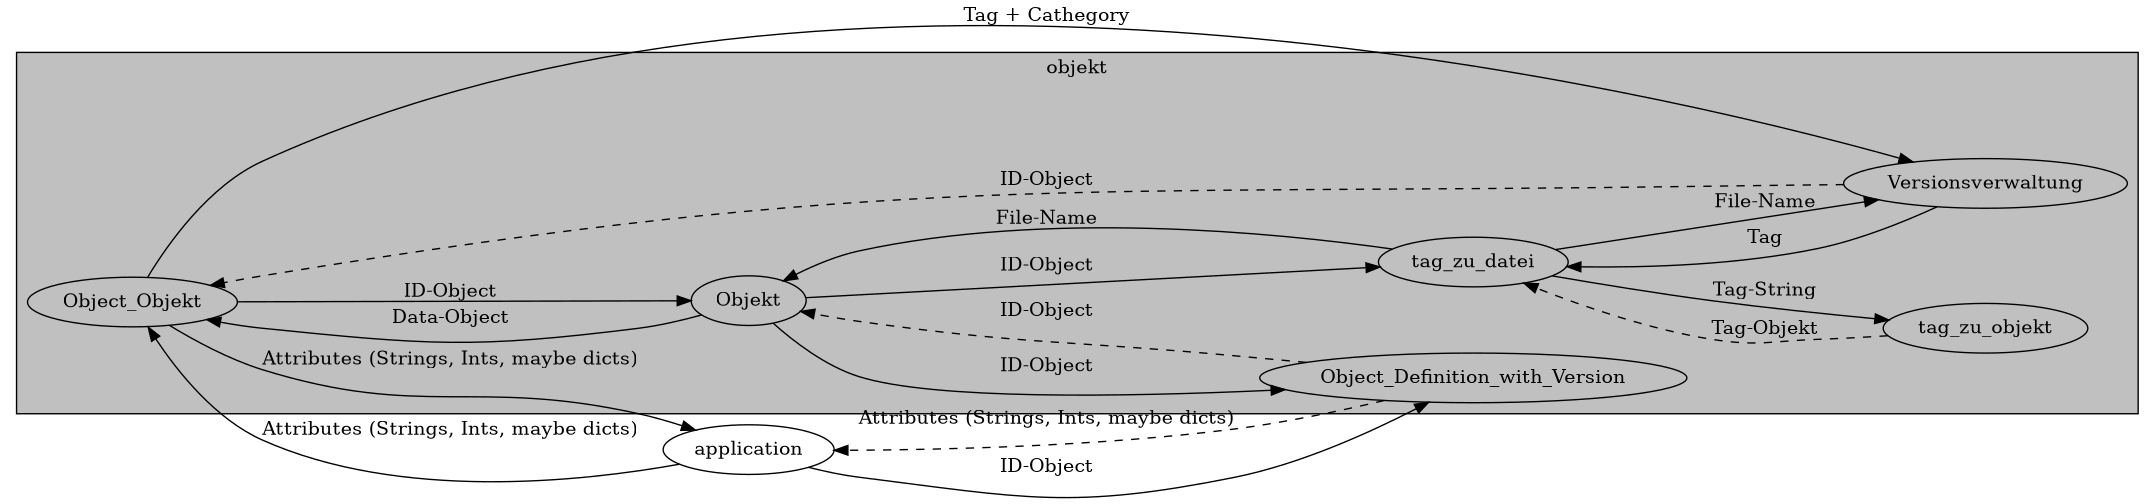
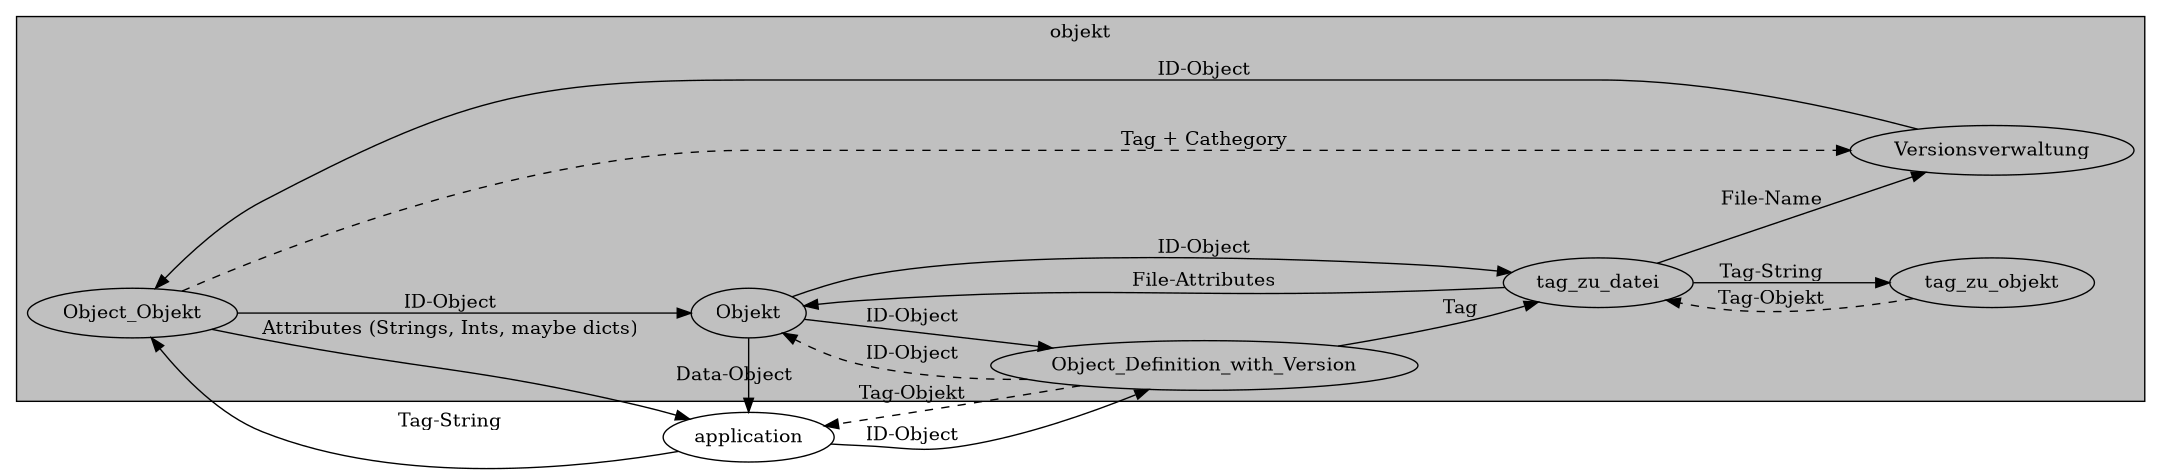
  digraph {
    rankdir=LR
    edge [style=solid]
    n1 [label=Object_Objekt]
    Objekt
    Versionsverwaltung
    Object_Definition_with_Version
    tag_zu_datei
    tag_zu_objekt
    application
    subgraph cluster_1 {
      bgcolor=Grey
      label=objekt
      n1
      Objekt
      Versionsverwaltung
      Object_Definition_with_Version
      tag_zu_datei
      tag_zu_objekt
    }
    n1 -> Objekt [label="ID-Object"]
-   n1 -> Versionsverwaltung [label="Tag + Cathegory"]
+   n1 -> Versionsverwaltung [label="Tag + Cathegory" style=dashed]
    n1 -> application [label="Attributes (Strings, Ints, maybe dicts)"]
-   Objekt -> n1 [label="Data-Object"]
+   Objekt -> application [label="Data-Object"]
    Objekt -> Object_Definition_with_Version [label="ID-Object"]
    Objekt -> tag_zu_datei [label="ID-Object"]
-   Versionsverwaltung -> n1 [label="ID-Object" style=dashed]
-   Versionsverwaltung -> tag_zu_datei [label=Tag]
+   Versionsverwaltung -> n1 [label="ID-Object"]
+   Object_Definition_with_Version -> tag_zu_datei [label=Tag]
    Object_Definition_with_Version -> Objekt [label="ID-Object" style=dashed]
-   Object_Definition_with_Version -> application [label="Attributes (Strings, Ints, maybe dicts)" style=dashed]
-   tag_zu_datei -> Objekt [label="File-Name"]
+   Object_Definition_with_Version -> application [label="Tag-Objekt" style=dashed]
+   tag_zu_datei -> Objekt [label="File-Attributes"]
    tag_zu_datei -> Versionsverwaltung [label="File-Name"]
    tag_zu_datei -> tag_zu_objekt [label="Tag-String"]
    tag_zu_objekt -> tag_zu_datei [label="Tag-Objekt" style=dashed]
-   application -> n1 [label="Attributes (Strings, Ints, maybe dicts)" style=""]
+   application -> n1 [label="Tag-String" style=""]
    application -> Object_Definition_with_Version [label="ID-Object"]
  }
